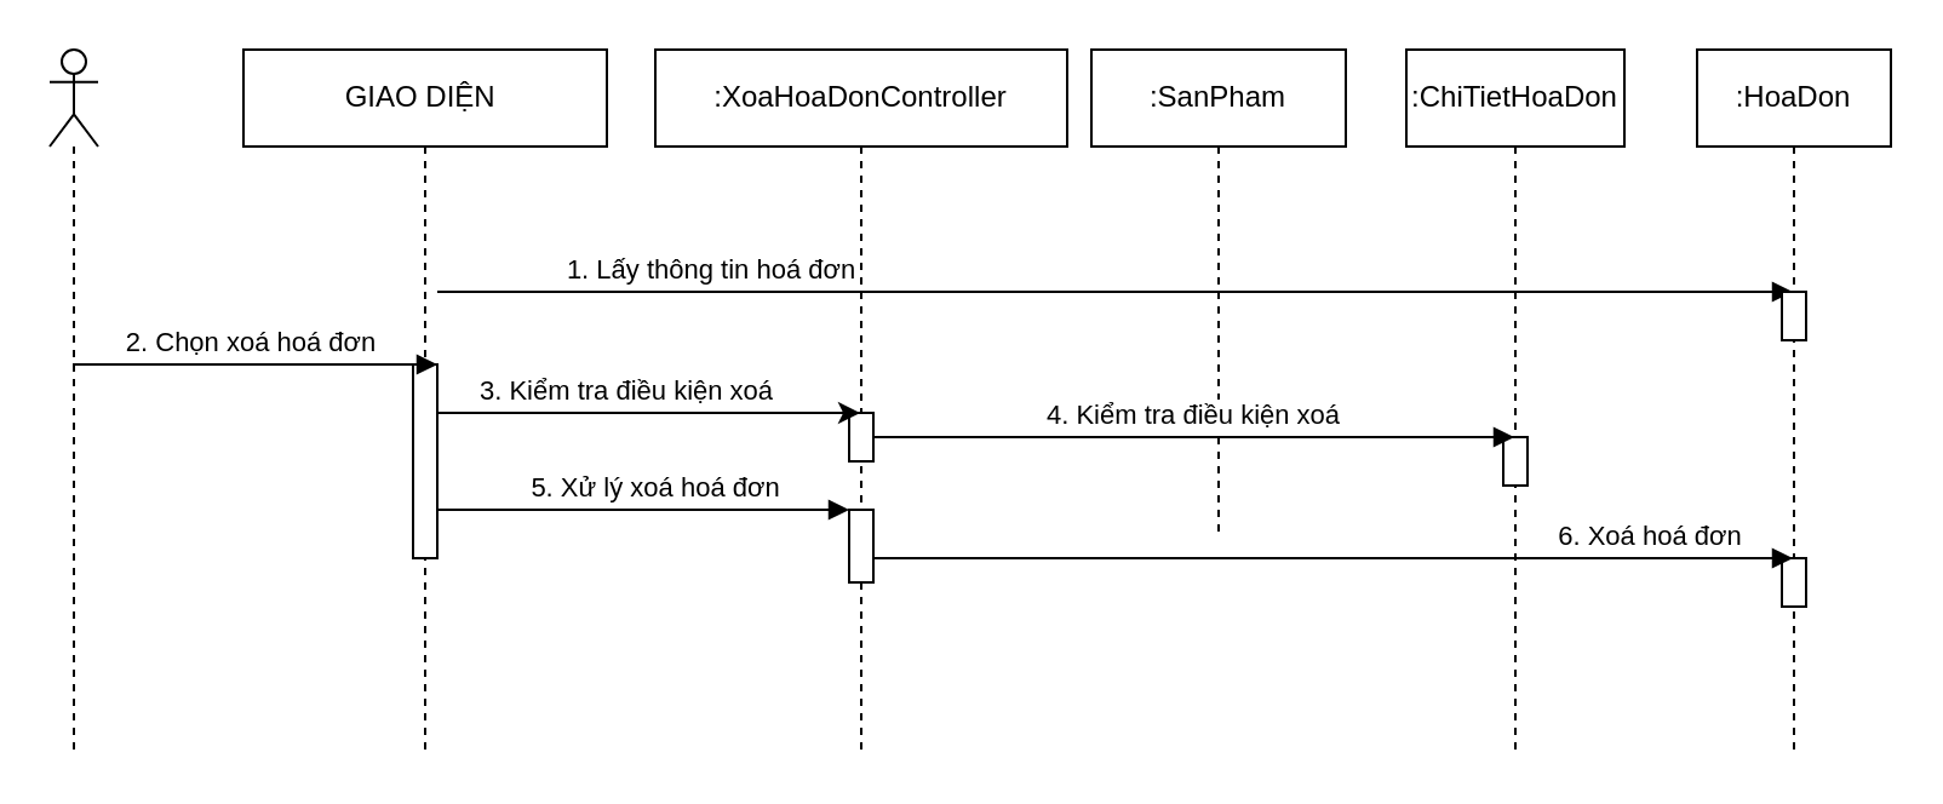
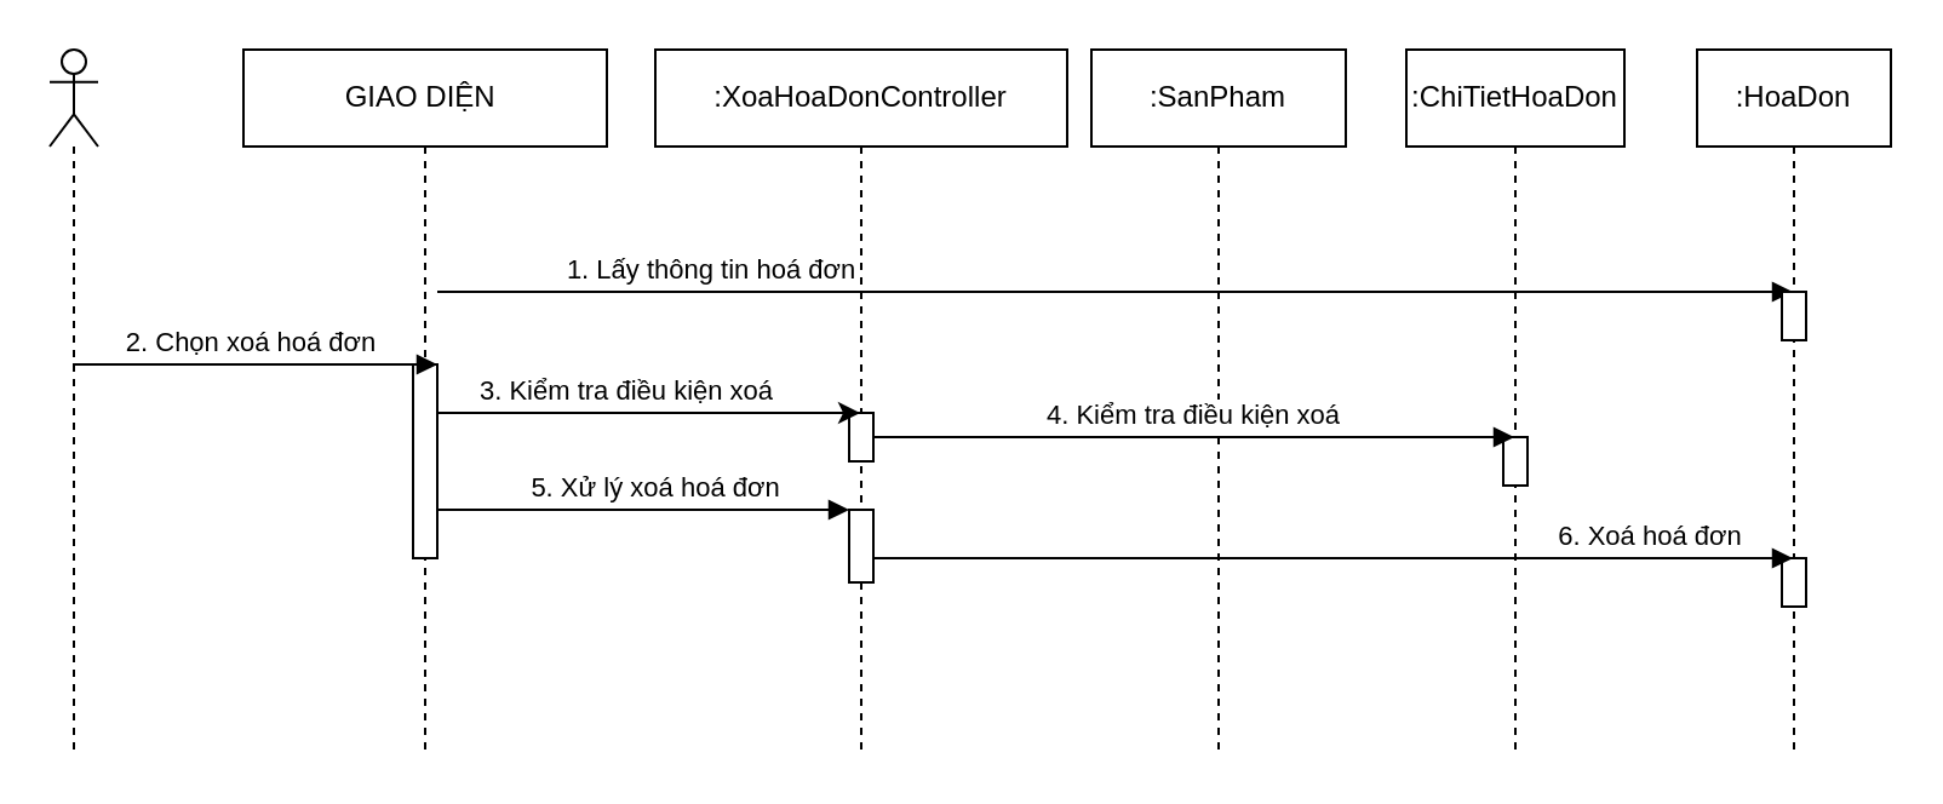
  <mxCell id="0" />
  <mxCell id="1" parent="0" />
  <mxCell id="2" value="" style="shape=umlLifeline;participant=umlActor;perimeter=lifelinePerimeter;whiteSpace=wrap;html=1;container=1;collapsible=0;recursiveResize=0;verticalAlign=top;spacingTop=36;labelBackgroundColor=#ffffff;outlineConnect=0;" parent="1" vertex="1"><mxGeometry x="20" y="20" width="20" height="290" as="geometry" /></mxCell>
  <mxCell id="3" value="GIAO DIỆN&amp;nbsp;" style="shape=umlLifeline;perimeter=lifelinePerimeter;whiteSpace=wrap;html=1;container=1;collapsible=0;recursiveResize=0;outlineConnect=0;" parent="1" vertex="1"><mxGeometry x="100" y="20" width="150" height="290" as="geometry" /></mxCell>
  <mxCell id="4" value="" style="html=1;points=[];perimeter=orthogonalPerimeter;" parent="3" vertex="1"><mxGeometry x="70" y="130" width="10" height="80" as="geometry" /></mxCell>
  <mxCell id="5" value=":XoaHoaDonController" style="shape=umlLifeline;perimeter=lifelinePerimeter;whiteSpace=wrap;html=1;container=1;collapsible=0;recursiveResize=0;outlineConnect=0;" parent="1" vertex="1"><mxGeometry x="270" y="20" width="170" height="290" as="geometry" /></mxCell>
  <mxCell id="6" value="" style="html=1;points=[];perimeter=orthogonalPerimeter;" parent="5" vertex="1"><mxGeometry x="80" y="190" width="10" height="30" as="geometry" /></mxCell>
  <mxCell id="7" value="" style="html=1;points=[];perimeter=orthogonalPerimeter;" parent="5" vertex="1"><mxGeometry x="80" y="150" width="10" height="20" as="geometry" /></mxCell>
- <mxCell id="8" value=":SanPham" style="shape=umlLifeline;perimeter=lifelinePerimeter;whiteSpace=wrap;html=1;container=1;collapsible=0;recursiveResize=0;outlineConnect=0;" parent="1" vertex="1"><mxGeometry x="450" y="20" width="105" height="200" as="geometry" /></mxCell>
+ <mxCell id="8" value=":SanPham" style="shape=umlLifeline;perimeter=lifelinePerimeter;whiteSpace=wrap;html=1;container=1;collapsible=0;recursiveResize=0;outlineConnect=0;" parent="1" vertex="1"><mxGeometry x="450" y="20" width="105" height="290" as="geometry" /></mxCell>
  <mxCell id="9" value="1. Lấy thông tin hoá đơn" style="html=1;verticalAlign=bottom;endArrow=block;" parent="1" target="14" edge="1"><mxGeometry x="-0.595" width="80" relative="1" as="geometry"><mxPoint x="180" y="120" as="sourcePoint" /><mxPoint x="340" y="120" as="targetPoint" /><mxPoint as="offset" /></mxGeometry></mxCell>
  <mxCell id="10" value="2. Chọn xoá hoá đơn" style="html=1;verticalAlign=bottom;endArrow=block;" parent="1" source="2" edge="1"><mxGeometry x="-0.031" width="80" relative="1" as="geometry"><mxPoint x="40" y="150" as="sourcePoint" /><mxPoint x="180" y="150" as="targetPoint" /><Array as="points" /><mxPoint as="offset" /></mxGeometry></mxCell>
  <mxCell id="11" value="5. Xử lý xoá hoá đơn" style="html=1;verticalAlign=bottom;endArrow=block;" parent="1" edge="1"><mxGeometry x="0.059" width="80" relative="1" as="geometry"><mxPoint x="180" y="210" as="sourcePoint" /><mxPoint x="350" y="210" as="targetPoint" /><mxPoint as="offset" /></mxGeometry></mxCell>
  <mxCell id="12" value=":ChiTietHoaDon" style="shape=umlLifeline;perimeter=lifelinePerimeter;whiteSpace=wrap;html=1;container=1;collapsible=0;recursiveResize=0;outlineConnect=0;" parent="1" vertex="1"><mxGeometry x="580" y="20" width="90" height="290" as="geometry" /></mxCell>
  <mxCell id="13" value="" style="html=1;points=[];perimeter=orthogonalPerimeter;" parent="12" vertex="1"><mxGeometry x="40" y="160" width="10" height="20" as="geometry" /></mxCell>
  <mxCell id="14" value=":HoaDon" style="shape=umlLifeline;perimeter=lifelinePerimeter;whiteSpace=wrap;html=1;container=1;collapsible=0;recursiveResize=0;outlineConnect=0;" parent="1" vertex="1"><mxGeometry x="700" y="20" width="80" height="290" as="geometry" /></mxCell>
  <mxCell id="15" value="" style="html=1;points=[];perimeter=orthogonalPerimeter;" parent="14" vertex="1"><mxGeometry x="35" y="100" width="10" height="20" as="geometry" /></mxCell>
  <mxCell id="16" value="" style="html=1;points=[];perimeter=orthogonalPerimeter;" parent="14" vertex="1"><mxGeometry x="35" y="210" width="10" height="20" as="geometry" /></mxCell>
  <mxCell id="17" value="6. Xoá hoá đơn&amp;nbsp;" style="html=1;verticalAlign=bottom;endArrow=block;" parent="1" target="14" edge="1"><mxGeometry x="0.695" width="80" relative="1" as="geometry"><mxPoint x="360" y="230" as="sourcePoint" /><mxPoint x="720" y="230" as="targetPoint" /><mxPoint as="offset" /></mxGeometry></mxCell>
  <mxCell id="18" value="" style="endArrow=classic;html=1;" parent="1" target="5" edge="1"><mxGeometry width="50" height="50" relative="1" as="geometry"><mxPoint x="180" y="170" as="sourcePoint" /><mxPoint x="350" y="170" as="targetPoint" /></mxGeometry></mxCell>
  <mxCell id="19" value="3. Kiểm tra điều kiện xoá" style="edgeLabel;html=1;align=center;verticalAlign=middle;resizable=0;points=[];" parent="18" vertex="1" connectable="0"><mxGeometry x="-0.427" y="1" relative="1" as="geometry"><mxPoint x="27" y="-9" as="offset" /></mxGeometry></mxCell>
  <mxCell id="20" value="4. Kiểm tra điều kiện xoá" style="html=1;verticalAlign=bottom;endArrow=block;" parent="1" target="12" edge="1"><mxGeometry width="80" relative="1" as="geometry"><mxPoint x="360" y="180" as="sourcePoint" /><mxPoint x="440" y="180" as="targetPoint" /></mxGeometry></mxCell>
